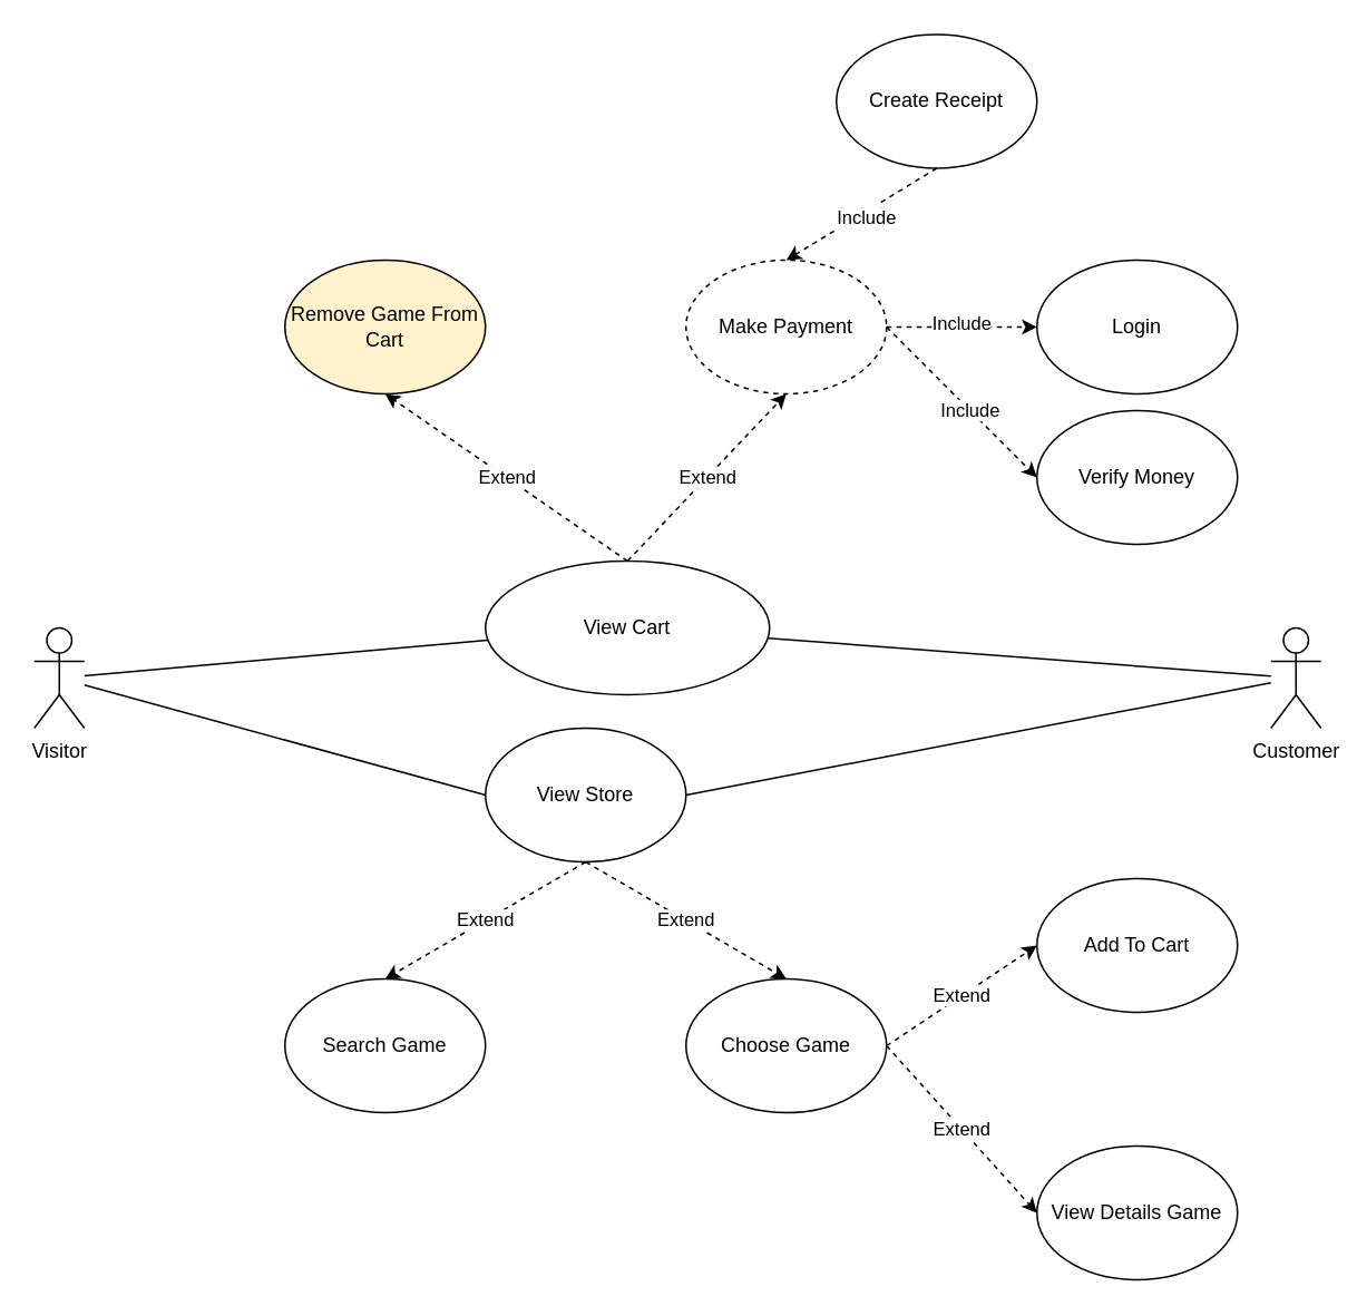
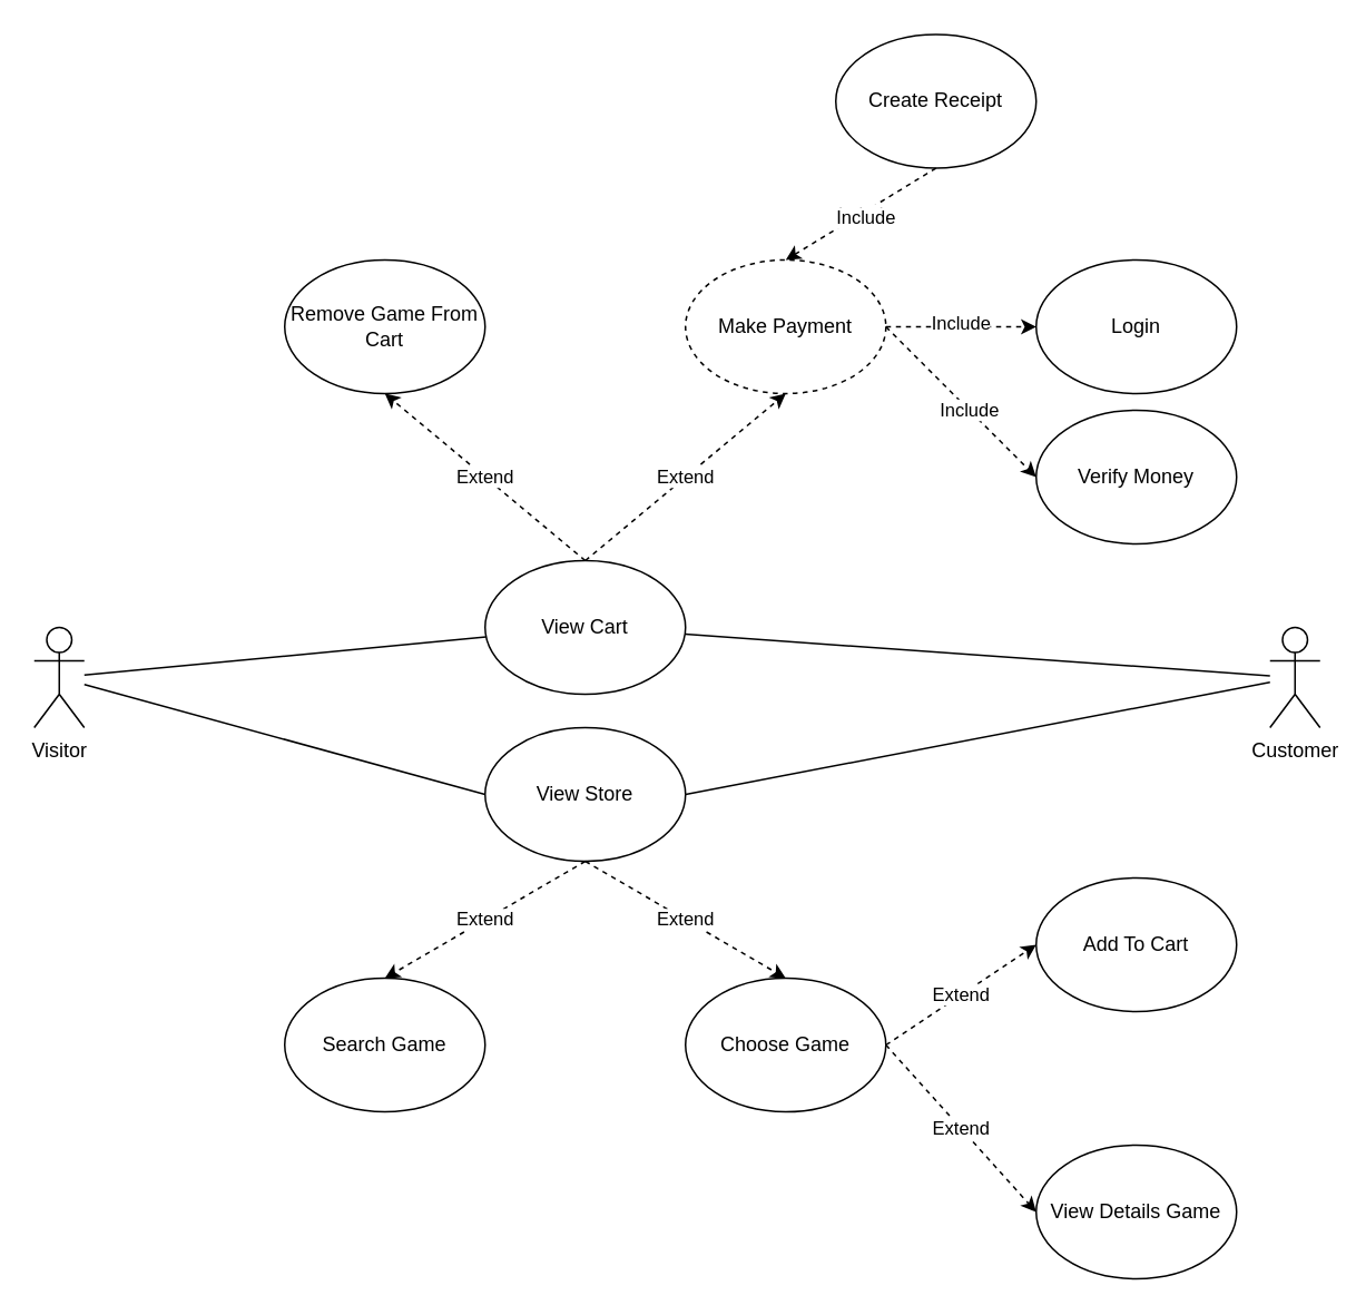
  <mxCell id="0" />
  <mxCell id="1" parent="0" />
- <mxCell id="2" value="View Cart" style="ellipse;whiteSpace=wrap;html=1;" parent="1" vertex="1"><mxGeometry x="290" y="335" width="170" height="80" as="geometry" /></mxCell>
+ <mxCell id="2" value="View Cart" style="ellipse;whiteSpace=wrap;html=1;" parent="1" vertex="1"><mxGeometry x="290" y="335" width="120" height="80" as="geometry" /></mxCell>
  <mxCell id="3" value="Add To Cart" style="ellipse;whiteSpace=wrap;html=1;" parent="1" vertex="1"><mxGeometry x="620" y="525" width="120" height="80" as="geometry" /></mxCell>
- <mxCell id="4" value="Remove Game From Cart" style="ellipse;whiteSpace=wrap;html=1;fillColor=#fff2cc;" parent="1" vertex="1"><mxGeometry x="170" y="155" width="120" height="80" as="geometry" /></mxCell>
+ <mxCell id="4" value="Remove Game From Cart" style="ellipse;whiteSpace=wrap;html=1;" parent="1" vertex="1"><mxGeometry x="170" y="155" width="120" height="80" as="geometry" /></mxCell>
  <mxCell id="5" value="Make Payment" style="ellipse;whiteSpace=wrap;html=1;dashed=1;" parent="1" vertex="1"><mxGeometry x="410" y="155" width="120" height="80" as="geometry" /></mxCell>
  <mxCell id="6" value="Verify Money" style="ellipse;whiteSpace=wrap;html=1;" parent="1" vertex="1"><mxGeometry x="620" y="245" width="120" height="80" as="geometry" /></mxCell>
  <mxCell id="7" value="Customer" style="shape=umlActor;verticalLabelPosition=bottom;verticalAlign=top;html=1;" parent="1" vertex="1"><mxGeometry x="760" y="375" width="30" height="60" as="geometry" /></mxCell>
  <mxCell id="8" value="Visitor" style="shape=umlActor;verticalLabelPosition=bottom;verticalAlign=top;html=1;" parent="1" vertex="1"><mxGeometry x="20" y="375" width="30" height="60" as="geometry" /></mxCell>
  <mxCell id="9" value="" style="endArrow=none;html=1;rounded=0;" parent="1" source="8" target="2" edge="1"><mxGeometry width="50" height="50" relative="1" as="geometry"><mxPoint x="-80" y="435" as="sourcePoint" /><mxPoint x="-30" y="385" as="targetPoint" /></mxGeometry></mxCell>
  <mxCell id="10" value="" style="endArrow=none;html=1;rounded=0;entryX=0;entryY=0.5;entryDx=0;entryDy=0;" parent="1" source="8" target="13" edge="1"><mxGeometry width="50" height="50" relative="1" as="geometry"><mxPoint x="-20" y="425" as="sourcePoint" /><mxPoint x="200" y="455" as="targetPoint" /></mxGeometry></mxCell>
  <mxCell id="11" value="" style="endArrow=none;html=1;rounded=0;" parent="1" source="2" target="7" edge="1"><mxGeometry width="50" height="50" relative="1" as="geometry"><mxPoint x="280" y="475" as="sourcePoint" /><mxPoint x="330" y="425" as="targetPoint" /></mxGeometry></mxCell>
  <mxCell id="12" value="" style="endArrow=none;html=1;rounded=0;exitX=1;exitY=0.5;exitDx=0;exitDy=0;" parent="1" source="13" target="7" edge="1"><mxGeometry width="50" height="50" relative="1" as="geometry"><mxPoint x="570" y="475" as="sourcePoint" /><mxPoint x="330" y="425" as="targetPoint" /></mxGeometry></mxCell>
  <mxCell id="13" value="View Store" style="ellipse;whiteSpace=wrap;html=1;" parent="1" vertex="1"><mxGeometry x="290" y="435" width="120" height="80" as="geometry" /></mxCell>
  <mxCell id="14" value="View Details Game" style="ellipse;whiteSpace=wrap;html=1;" parent="1" vertex="1"><mxGeometry x="620" y="685" width="120" height="80" as="geometry" /></mxCell>
  <mxCell id="15" value="Choose Game" style="ellipse;whiteSpace=wrap;html=1;" parent="1" vertex="1"><mxGeometry x="410" y="585" width="120" height="80" as="geometry" /></mxCell>
  <mxCell id="16" value="Search Game" style="ellipse;whiteSpace=wrap;html=1;" parent="1" vertex="1"><mxGeometry x="170" y="585" width="120" height="80" as="geometry" /></mxCell>
  <mxCell id="17" value="Login" style="ellipse;whiteSpace=wrap;html=1;" parent="1" vertex="1"><mxGeometry x="620" y="155" width="120" height="80" as="geometry" /></mxCell>
  <mxCell id="18" value="" style="endArrow=classic;html=1;rounded=0;entryX=0;entryY=0.5;entryDx=0;entryDy=0;exitX=1;exitY=0.5;exitDx=0;exitDy=0;dashed=1;" parent="1" source="5" target="17" edge="1"><mxGeometry relative="1" as="geometry"><mxPoint x="500" y="15" as="sourcePoint" /><mxPoint x="130" y="75" as="targetPoint" /></mxGeometry></mxCell>
  <mxCell id="19" value="Label" style="edgeLabel;resizable=0;html=1;align=center;verticalAlign=middle;" parent="18" connectable="0" vertex="1"><mxGeometry relative="1" as="geometry" /></mxCell>
  <mxCell id="20" value="Include" style="edgeLabel;html=1;align=center;verticalAlign=middle;resizable=0;points=[];" parent="18" connectable="0" vertex="1"><mxGeometry x="-0.02" y="3" relative="1" as="geometry"><mxPoint as="offset" /></mxGeometry></mxCell>
  <mxCell id="21" value="" style="endArrow=classic;html=1;rounded=0;entryX=0;entryY=0.5;entryDx=0;entryDy=0;exitX=1;exitY=0.5;exitDx=0;exitDy=0;dashed=1;" parent="1" source="5" target="6" edge="1"><mxGeometry relative="1" as="geometry"><mxPoint x="450" y="75" as="sourcePoint" /><mxPoint x="570" y="75" as="targetPoint" /></mxGeometry></mxCell>
  <mxCell id="22" value="Include" style="edgeLabel;html=1;align=center;verticalAlign=middle;resizable=0;points=[];" parent="21" connectable="0" vertex="1"><mxGeometry x="-0.02" y="3" relative="1" as="geometry"><mxPoint x="4" y="8" as="offset" /></mxGeometry></mxCell>
  <mxCell id="23" value="Extend" style="endArrow=classic;html=1;rounded=0;entryX=0.5;entryY=0;entryDx=0;entryDy=0;dashed=1;exitX=0.5;exitY=1;exitDx=0;exitDy=0;" parent="1" source="13" target="15" edge="1"><mxGeometry relative="1" as="geometry"><mxPoint x="370" y="665" as="sourcePoint" /><mxPoint x="490" y="735" as="targetPoint" /></mxGeometry></mxCell>
  <mxCell id="24" value="Extend" style="endArrow=classic;html=1;rounded=0;entryX=0.5;entryY=0;entryDx=0;entryDy=0;dashed=1;exitX=0.5;exitY=1;exitDx=0;exitDy=0;" parent="1" source="13" target="16" edge="1"><mxGeometry relative="1" as="geometry"><mxPoint x="360" y="525" as="sourcePoint" /><mxPoint x="480" y="595" as="targetPoint" /></mxGeometry></mxCell>
  <mxCell id="25" value="Extend" style="endArrow=classic;html=1;rounded=0;entryX=0;entryY=0.5;entryDx=0;entryDy=0;dashed=1;exitX=1;exitY=0.5;exitDx=0;exitDy=0;" parent="1" source="15" target="14" edge="1"><mxGeometry relative="1" as="geometry"><mxPoint x="650" y="665" as="sourcePoint" /><mxPoint x="530" y="735" as="targetPoint" /></mxGeometry></mxCell>
  <mxCell id="26" value="Extend" style="endArrow=classic;html=1;rounded=0;entryX=0;entryY=0.5;entryDx=0;entryDy=0;dashed=1;exitX=1;exitY=0.5;exitDx=0;exitDy=0;" parent="1" source="15" target="3" edge="1"><mxGeometry relative="1" as="geometry"><mxPoint x="540" y="635" as="sourcePoint" /><mxPoint x="630" y="565" as="targetPoint" /></mxGeometry></mxCell>
  <mxCell id="27" value="Extend" style="endArrow=classic;html=1;rounded=0;entryX=0.5;entryY=1;entryDx=0;entryDy=0;dashed=1;exitX=0.5;exitY=0;exitDx=0;exitDy=0;" parent="1" source="2" target="4" edge="1"><mxGeometry relative="1" as="geometry"><mxPoint x="360" y="525" as="sourcePoint" /><mxPoint x="480" y="595" as="targetPoint" /></mxGeometry></mxCell>
  <mxCell id="28" value="Extend" style="endArrow=classic;html=1;rounded=0;entryX=0.5;entryY=1;entryDx=0;entryDy=0;dashed=1;exitX=0.5;exitY=0;exitDx=0;exitDy=0;" parent="1" source="2" target="5" edge="1"><mxGeometry relative="1" as="geometry"><mxPoint x="380" y="295" as="sourcePoint" /><mxPoint x="240" y="245" as="targetPoint" /></mxGeometry></mxCell>
  <mxCell id="29" value="Create Receipt" style="ellipse;whiteSpace=wrap;html=1;" parent="1" vertex="1"><mxGeometry x="500" y="20" width="120" height="80" as="geometry" /></mxCell>
  <mxCell id="30" value="" style="endArrow=classic;html=1;rounded=0;entryX=0.5;entryY=0;entryDx=0;entryDy=0;exitX=0.5;exitY=1;exitDx=0;exitDy=0;dashed=1;" parent="1" source="29" target="5" edge="1"><mxGeometry relative="1" as="geometry"><mxPoint x="540" y="205" as="sourcePoint" /><mxPoint x="630" y="205" as="targetPoint" /></mxGeometry></mxCell>
  <mxCell id="31" value="Label" style="edgeLabel;resizable=0;html=1;align=center;verticalAlign=middle;" parent="30" connectable="0" vertex="1"><mxGeometry relative="1" as="geometry" /></mxCell>
  <mxCell id="32" value="Include" style="edgeLabel;html=1;align=center;verticalAlign=middle;resizable=0;points=[];" parent="30" connectable="0" vertex="1"><mxGeometry x="-0.02" y="3" relative="1" as="geometry"><mxPoint as="offset" /></mxGeometry></mxCell>
